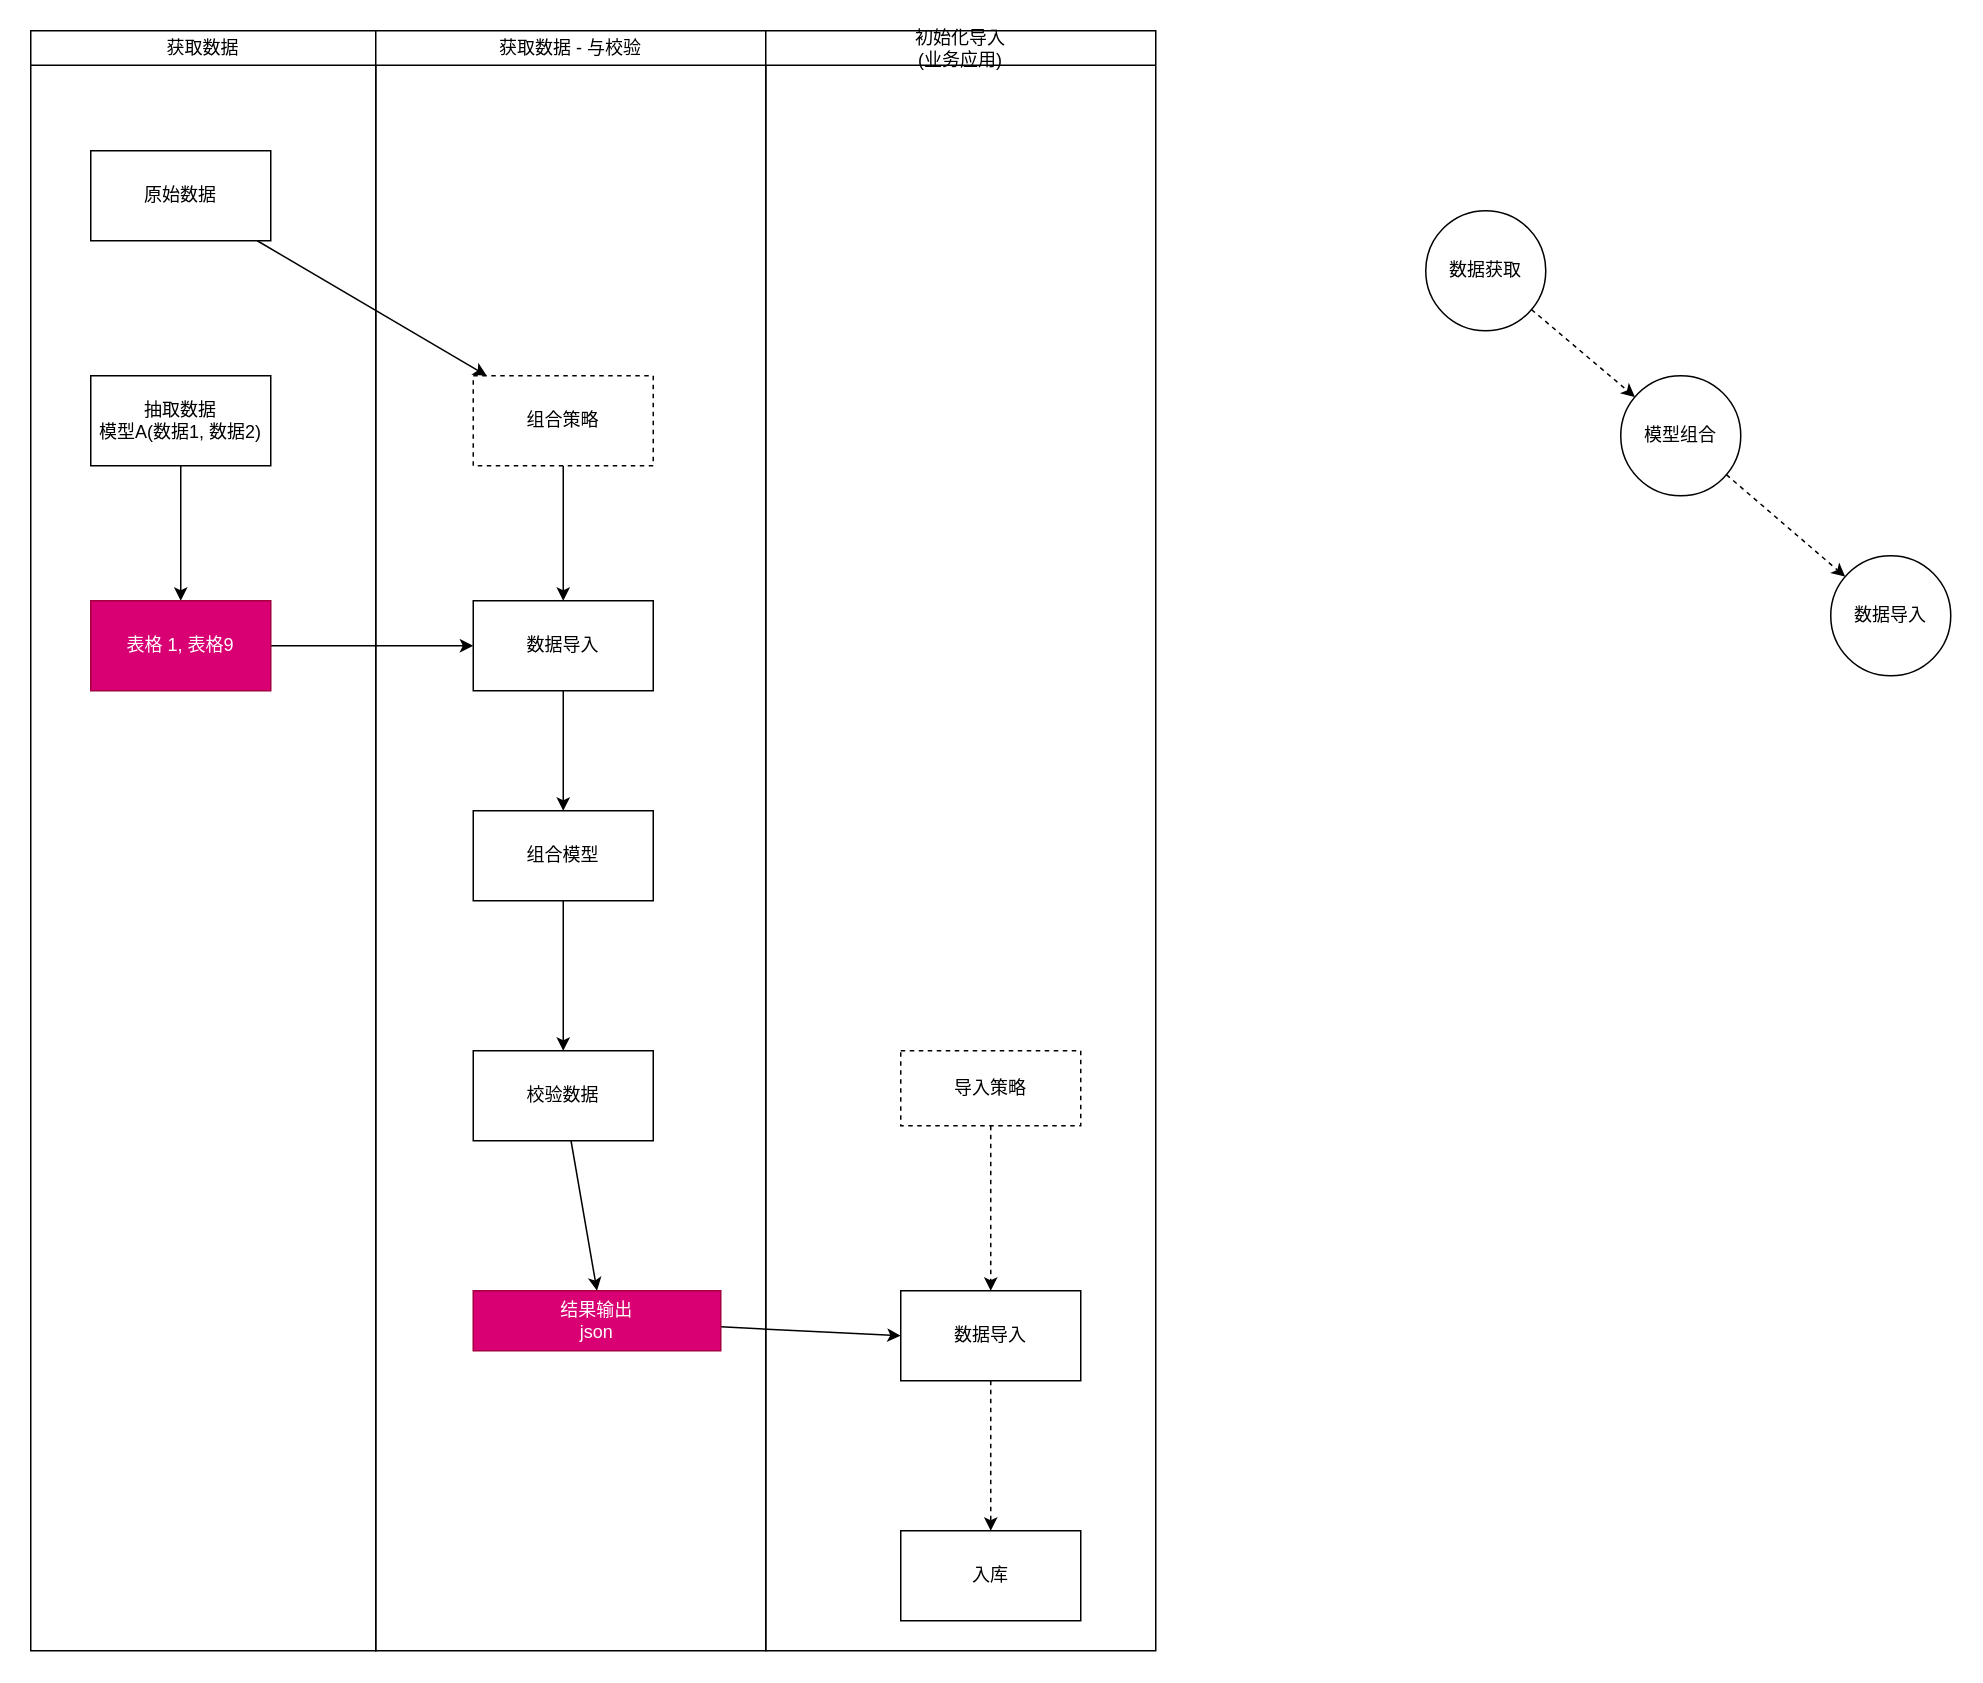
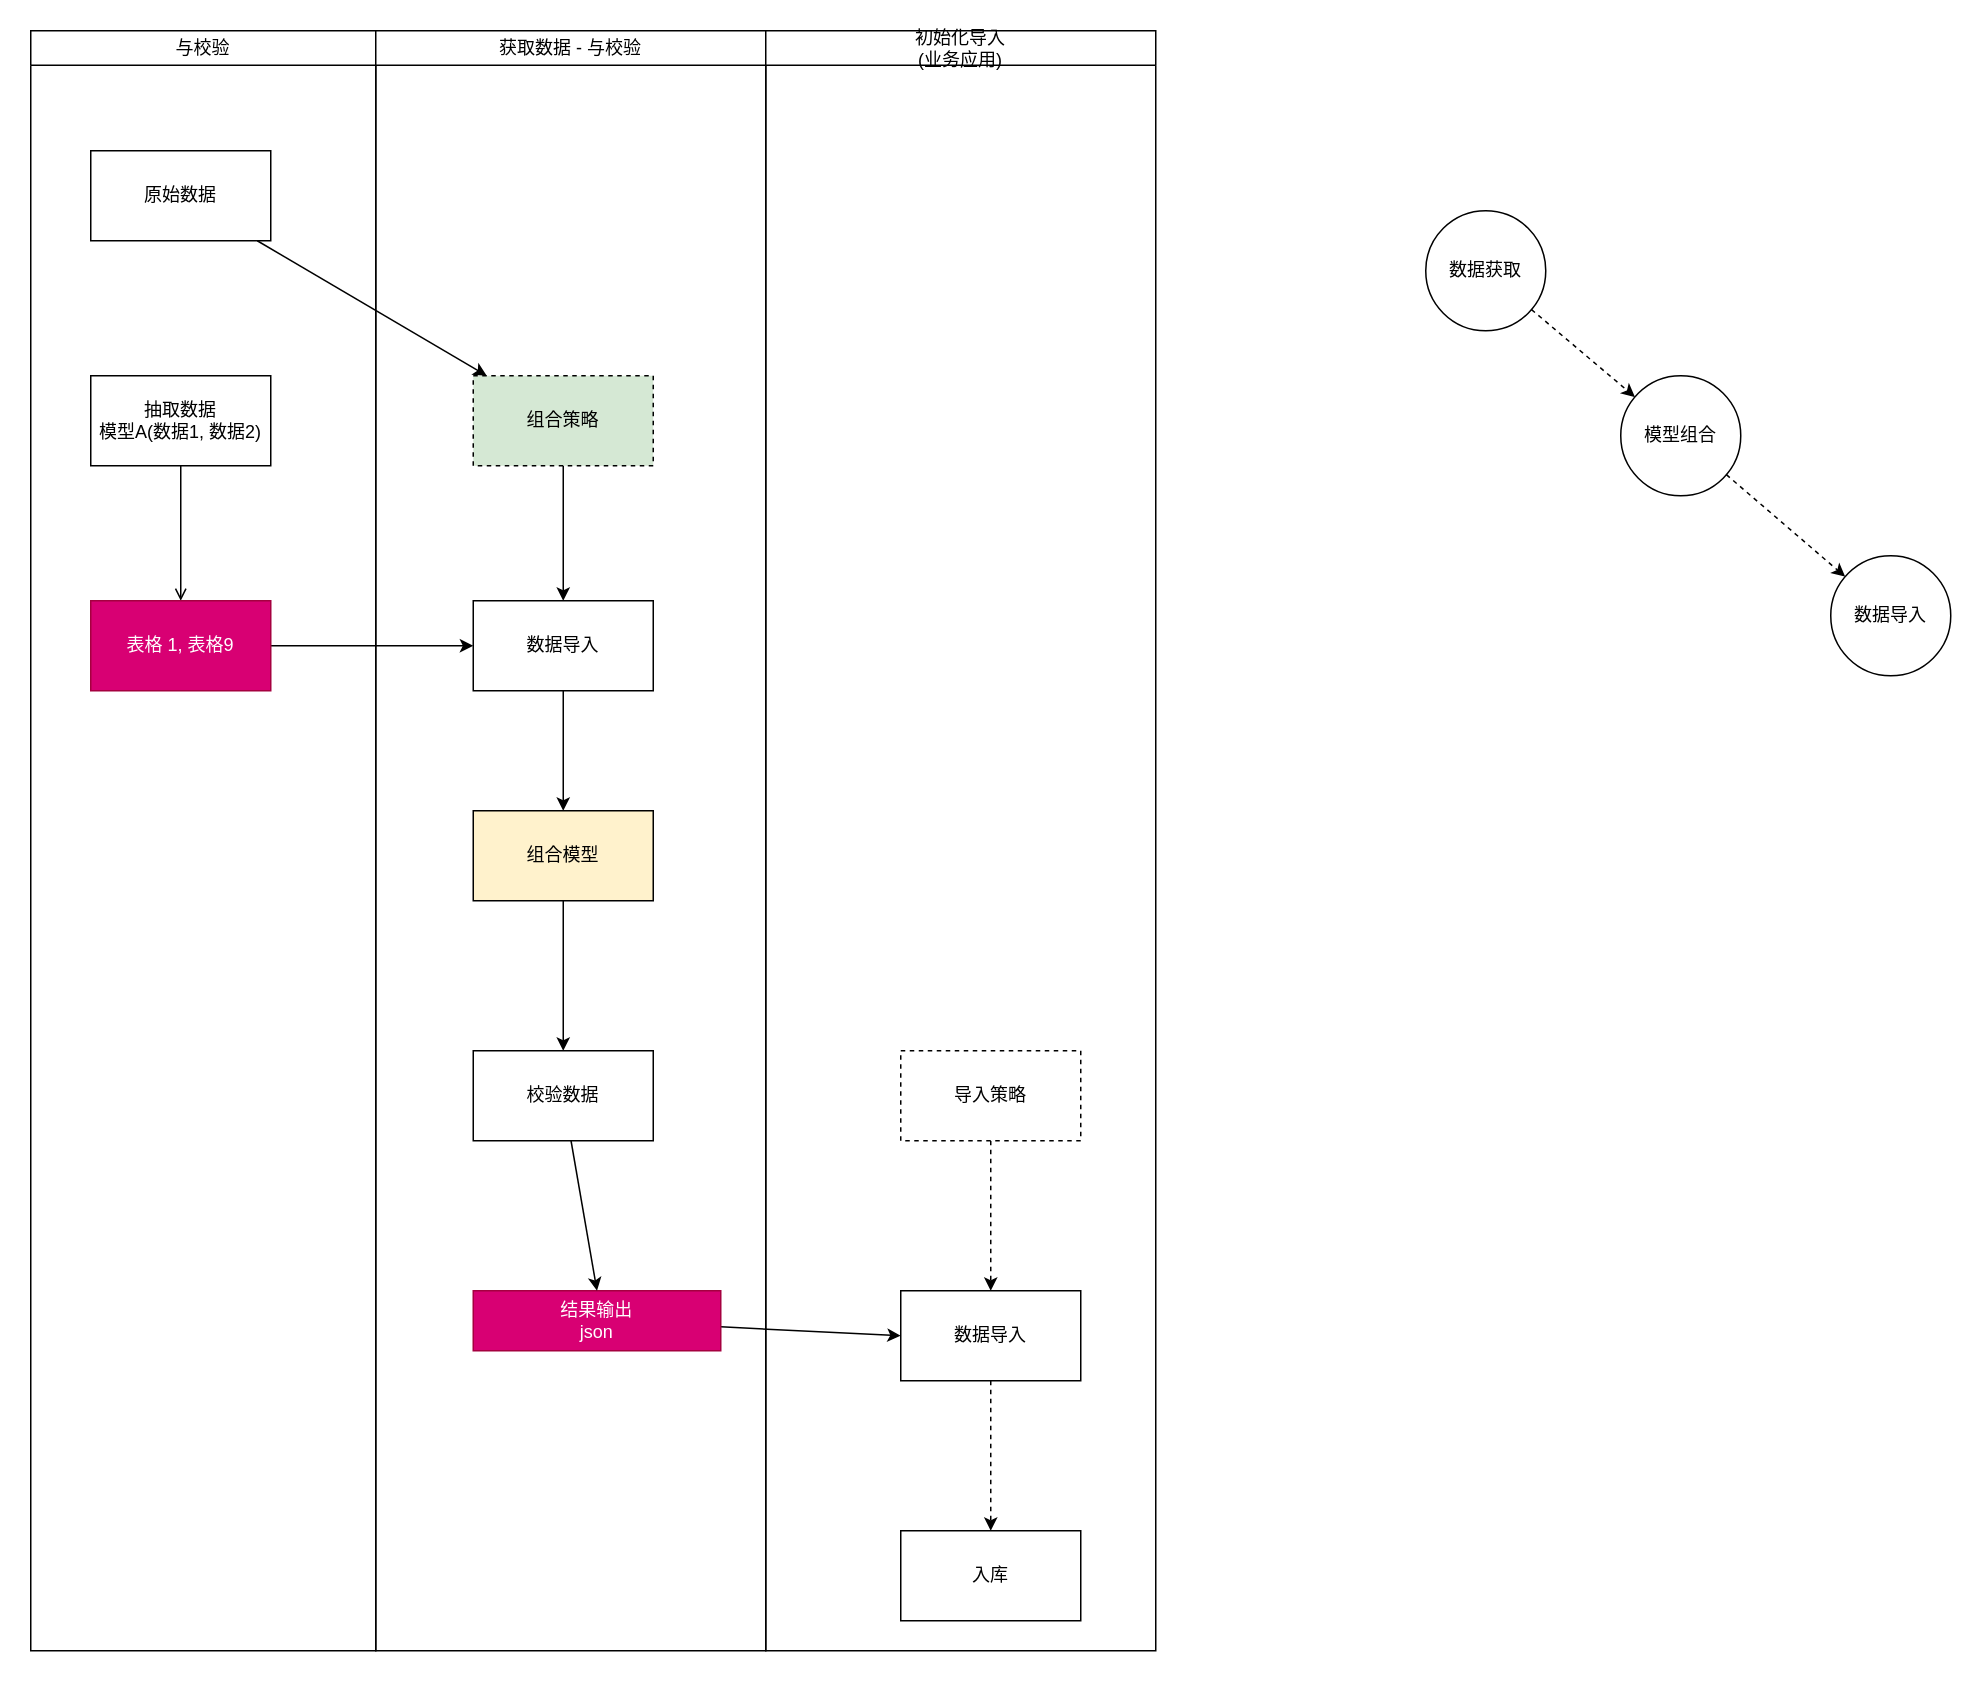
  <mxCell id="0" />
  <mxCell id="1" parent="0" />
  <mxCell id="2" style="edgeStyle=none;html=1;" edge="1" parent="1" source="3" target="13"><mxGeometry relative="1" as="geometry" /></mxCell>
  <mxCell id="3" value="原始数据" style="rounded=0;whiteSpace=wrap;html=1;" vertex="1" parent="1"><mxGeometry x="60" y="100" width="120" height="60" as="geometry" /></mxCell>
- <mxCell id="4" style="edgeStyle=none;html=1;" edge="1" parent="1" source="5" target="7"><mxGeometry relative="1" as="geometry" /></mxCell>
+ <mxCell id="4" style="edgeStyle=none;html=1;endArrow=open;" edge="1" parent="1" source="5" target="7"><mxGeometry relative="1" as="geometry" /></mxCell>
  <mxCell id="5" value="抽取数据&lt;br&gt;模型A(数据1, 数据2)" style="rounded=0;whiteSpace=wrap;html=1;" vertex="1" parent="1"><mxGeometry x="60" y="250" width="120" height="60" as="geometry" /></mxCell>
  <mxCell id="6" style="edgeStyle=none;html=1;entryX=0;entryY=0.5;entryDx=0;entryDy=0;" edge="1" parent="1" source="7" target="9"><mxGeometry relative="1" as="geometry" /></mxCell>
  <mxCell id="7" value="表格 1, 表格9" style="rounded=0;whiteSpace=wrap;html=1;fillColor=#d80073;fontColor=#ffffff;strokeColor=#A50040;" vertex="1" parent="1"><mxGeometry x="60" y="400" width="120" height="60" as="geometry" /></mxCell>
  <mxCell id="8" style="edgeStyle=none;html=1;" edge="1" parent="1" source="9" target="11"><mxGeometry relative="1" as="geometry" /></mxCell>
  <mxCell id="9" value="数据导入" style="rounded=0;whiteSpace=wrap;html=1;" vertex="1" parent="1"><mxGeometry x="315" y="400" width="120" height="60" as="geometry" /></mxCell>
  <mxCell id="10" style="edgeStyle=none;html=1;" edge="1" parent="1" source="11" target="17"><mxGeometry relative="1" as="geometry" /></mxCell>
- <mxCell id="11" value="组合模型" style="rounded=0;whiteSpace=wrap;html=1;" vertex="1" parent="1"><mxGeometry x="315" y="540" width="120" height="60" as="geometry" /></mxCell>
+ <mxCell id="11" value="组合模型" style="rounded=0;whiteSpace=wrap;html=1;fillColor=#fff2cc;" vertex="1" parent="1"><mxGeometry x="315" y="540" width="120" height="60" as="geometry" /></mxCell>
  <mxCell id="12" style="edgeStyle=none;html=1;entryX=0.5;entryY=0;entryDx=0;entryDy=0;" edge="1" parent="1" source="13" target="9"><mxGeometry relative="1" as="geometry" /></mxCell>
- <mxCell id="13" value="组合策略" style="rounded=0;whiteSpace=wrap;html=1;dashed=1;" vertex="1" parent="1"><mxGeometry x="315" y="250" width="120" height="60" as="geometry" /></mxCell>
+ <mxCell id="13" value="组合策略" style="rounded=0;whiteSpace=wrap;html=1;dashed=1;fillColor=#d5e8d4;" vertex="1" parent="1"><mxGeometry x="315" y="250" width="120" height="60" as="geometry" /></mxCell>
  <mxCell id="14" style="edgeStyle=none;html=1;entryX=0;entryY=0.5;entryDx=0;entryDy=0;" edge="1" parent="1" source="15" target="19"><mxGeometry relative="1" as="geometry" /></mxCell>
  <mxCell id="15" value="结果输出&lt;br&gt;json" style="rounded=0;whiteSpace=wrap;html=1;fillColor=#d80073;fontColor=#ffffff;strokeColor=#A50040;" vertex="1" parent="1"><mxGeometry x="315" y="860" width="165" height="40" as="geometry" /></mxCell>
  <mxCell id="16" style="edgeStyle=none;html=1;entryX=0.5;entryY=0;entryDx=0;entryDy=0;" edge="1" parent="1" source="17" target="15"><mxGeometry relative="1" as="geometry" /></mxCell>
  <mxCell id="17" value="校验数据" style="rounded=0;whiteSpace=wrap;html=1;" vertex="1" parent="1"><mxGeometry x="315" y="700" width="120" height="60" as="geometry" /></mxCell>
  <mxCell id="18" style="edgeStyle=none;html=1;dashed=1;" edge="1" parent="1" source="19" target="22"><mxGeometry relative="1" as="geometry" /></mxCell>
  <mxCell id="19" value="数据导入" style="rounded=0;whiteSpace=wrap;html=1;" vertex="1" parent="1"><mxGeometry x="600" y="860" width="120" height="60" as="geometry" /></mxCell>
  <mxCell id="20" style="edgeStyle=none;html=1;entryX=0.5;entryY=0;entryDx=0;entryDy=0;dashed=1;" edge="1" parent="1" source="21" target="19"><mxGeometry relative="1" as="geometry" /></mxCell>
- <mxCell id="21" value="导入策略" style="rounded=0;whiteSpace=wrap;html=1;dashed=1;" vertex="1" parent="1"><mxGeometry x="600" y="700" width="120" height="50" as="geometry" /></mxCell>
+ <mxCell id="21" value="导入策略" style="rounded=0;whiteSpace=wrap;html=1;dashed=1;" vertex="1" parent="1"><mxGeometry x="600" y="700" width="120" height="60" as="geometry" /></mxCell>
  <mxCell id="22" value="入库" style="rounded=0;whiteSpace=wrap;html=1;" vertex="1" parent="1"><mxGeometry x="600" y="1020" width="120" height="60" as="geometry" /></mxCell>
- <mxCell id="23" value="&lt;span style=&quot;font-weight: 400;&quot;&gt;获取数据&lt;/span&gt;" style="swimlane;whiteSpace=wrap;html=1;" vertex="1" parent="1"><mxGeometry x="20" y="20" width="230" height="1080" as="geometry"><mxRectangle x="130" y="-20" width="90" height="30" as="alternateBounds" /></mxGeometry></mxCell>
+ <mxCell id="23" value="&lt;span style=&quot;font-weight: 400;&quot;&gt;与校验&lt;/span&gt;" style="swimlane;whiteSpace=wrap;html=1;" vertex="1" parent="1"><mxGeometry x="20" y="20" width="230" height="1080" as="geometry"><mxRectangle x="130" y="-20" width="90" height="30" as="alternateBounds" /></mxGeometry></mxCell>
  <mxCell id="24" value="&lt;span style=&quot;font-weight: 400;&quot;&gt;获取数据 - 与校验&lt;/span&gt;" style="swimlane;whiteSpace=wrap;html=1;" vertex="1" parent="1"><mxGeometry x="250" y="20" width="260" height="1080" as="geometry"><mxRectangle x="130" y="-20" width="90" height="30" as="alternateBounds" /></mxGeometry></mxCell>
  <mxCell id="25" value="&lt;span style=&quot;font-weight: 400;&quot;&gt;初始化导入&lt;/span&gt;&lt;br style=&quot;font-weight: 400;&quot;&gt;&lt;span style=&quot;font-weight: 400;&quot;&gt;(业务应用)&lt;/span&gt;" style="swimlane;whiteSpace=wrap;html=1;" vertex="1" parent="1"><mxGeometry x="510" y="20" width="260" height="1080" as="geometry"><mxRectangle x="130" y="-20" width="90" height="30" as="alternateBounds" /></mxGeometry></mxCell>
  <mxCell id="26" style="edgeStyle=none;html=1;dashed=1;" edge="1" parent="1" source="27" target="29"><mxGeometry relative="1" as="geometry" /></mxCell>
  <mxCell id="27" value="数据获取" style="ellipse;whiteSpace=wrap;html=1;aspect=fixed;" vertex="1" parent="1"><mxGeometry x="950" y="140" width="80" height="80" as="geometry" /></mxCell>
  <mxCell id="28" style="edgeStyle=none;html=1;dashed=1;" edge="1" parent="1" source="29" target="30"><mxGeometry relative="1" as="geometry" /></mxCell>
  <mxCell id="29" value="模型组合" style="ellipse;whiteSpace=wrap;html=1;aspect=fixed;" vertex="1" parent="1"><mxGeometry x="1080" y="250" width="80" height="80" as="geometry" /></mxCell>
  <mxCell id="30" value="数据导入" style="ellipse;whiteSpace=wrap;html=1;aspect=fixed;" vertex="1" parent="1"><mxGeometry x="1220" y="370" width="80" height="80" as="geometry" /></mxCell>
